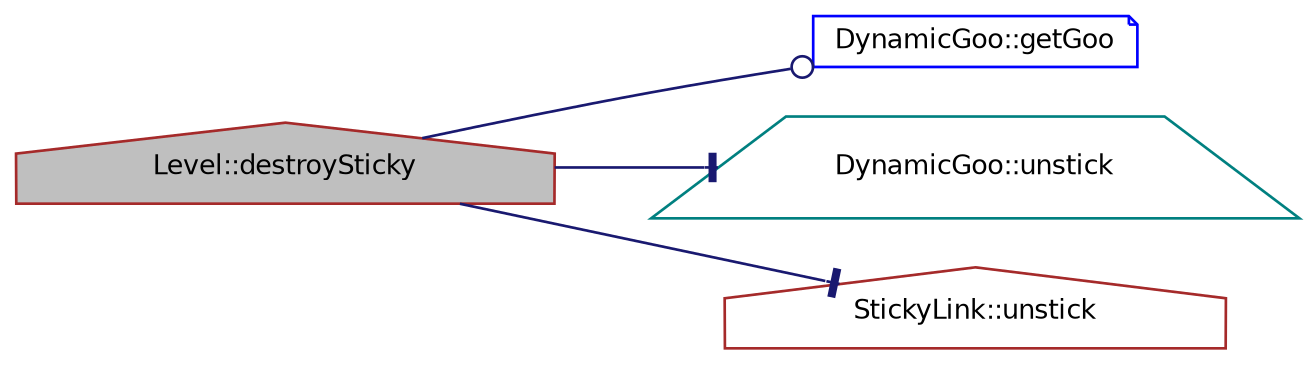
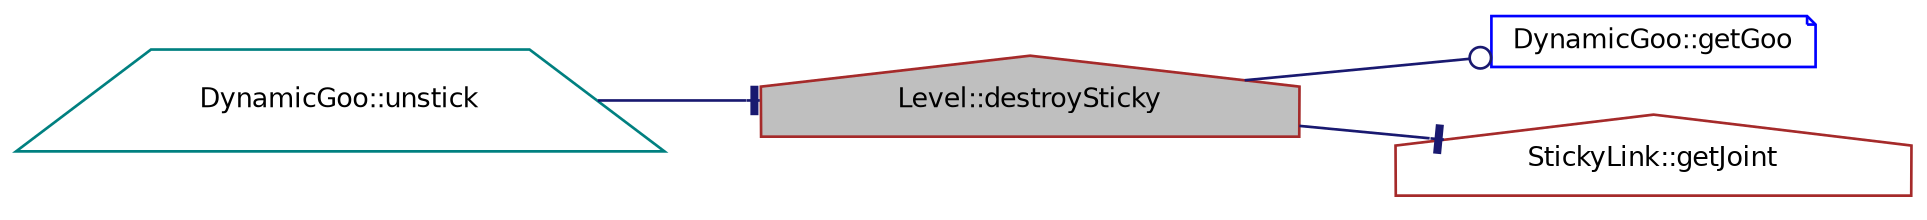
  digraph {
    rankdir=LR
    node [color=brown fillcolor=white fontname=Helvetica fontsize=10 shape=house style=filled]
    edge [arrowhead=tee color=midnightblue fontname=Helvetica fontsize=10 labelfontname=Helvetica labelfontsize=10 style=solid]
    n1 [fillcolor=grey75 fontcolor=black height=0.2 label="Level::destroySticky" width=0.4]
    n2 [color=blue height=0.2 label="DynamicGoo::getGoo" shape=note width=0.4]
    n3 [color=teal height=0.2 label="DynamicGoo::unstick" shape=trapezium width=0.4]
-   n4 [height=0.2 label="StickyLink::unstick" width=0.4]
+   n4 [height=0.2 label="StickyLink::getJoint" width=0.4]
    n1 -> n2 [arrowhead=odot]
-   n1 -> n3
+   n3 -> n1
    n1 -> n4
  }
